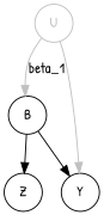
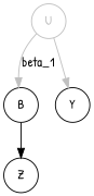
  digraph {
    fontname="Patrick Hand"
    node [fontname="Patrick Hand" shape=circle]
    edge [fontname="Patrick Hand"]
    U [color=gray fontcolor=gray]
    B
    Y
    Z
    U -> B [color=gray label=beta_1]
    U -> Y [color=gray]
-   B -> Y
    B -> Z
  }
